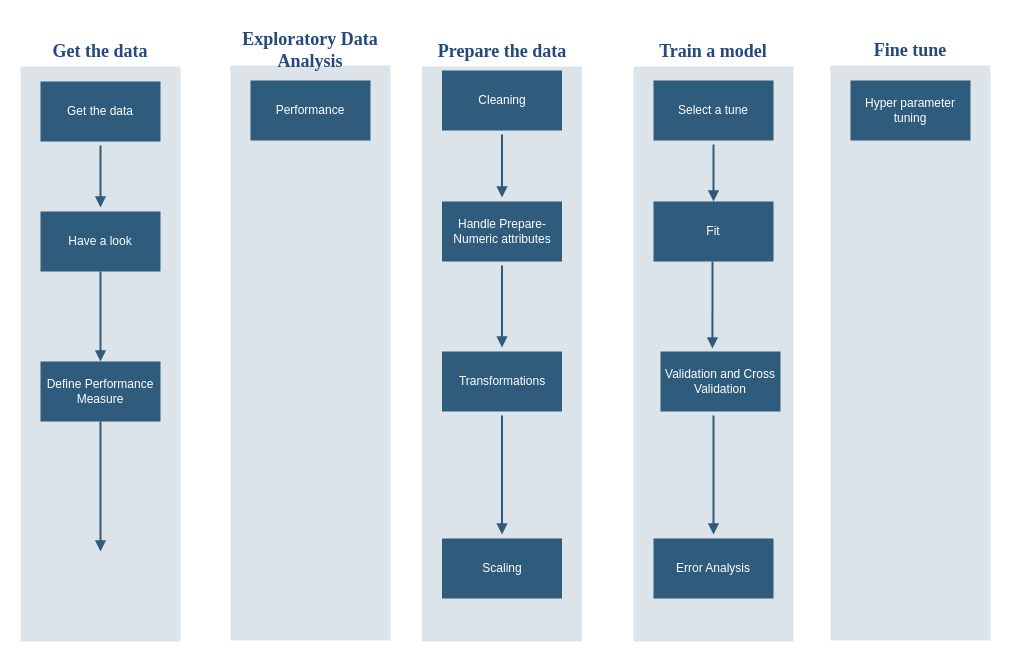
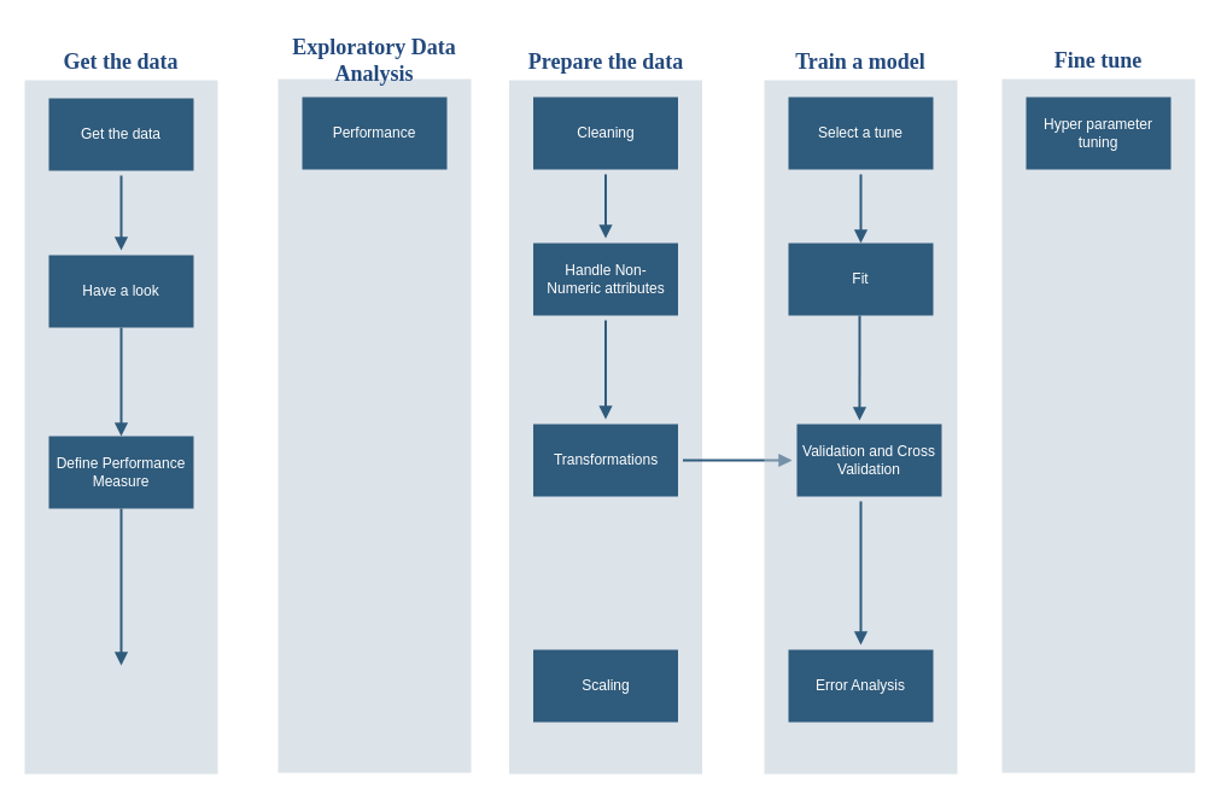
  <mxCell id="0" />
  <mxCell id="1" parent="0" />
  <mxCell id="2" value="&lt;font color=&quot;#23497d&quot; style=&quot;font-size: 18px&quot;&gt;&lt;b&gt;Get the data&lt;/b&gt;&lt;/font&gt;" style="swimlane;whiteSpace=wrap;fillColor=none;swimlaneFillColor=#BAC8D3;fontColor=#2F5B7C;fontFamily=Tahoma;html=1;strokeColor=none;opacity=50;spacing=2;spacingTop=14;fontStyle=0;startSize=45;" vertex="1" parent="1"><mxGeometry x="20" y="21" width="160" height="620" as="geometry"><mxRectangle x="-200" y="550" width="80" height="60" as="alternateBounds" /></mxGeometry></mxCell>
  <mxCell id="3" value="Get the data" style="whiteSpace=wrap;shadow=0;fontColor=#FFFFFF;fontFamily=Helvetica;fontStyle=0;html=1;fontSize=12;plain-purple;strokeColor=none;fillColor=#2f5b7c;gradientColor=none;spacing=6;verticalAlign=middle;perimeterSpacing=0;" vertex="1" parent="2"><mxGeometry x="20" y="60" width="120" height="60" as="geometry" /></mxCell>
  <mxCell id="4" value="Have a look" style="whiteSpace=wrap;strokeColor=none;fillColor=#2f5b7c;shadow=0;fontColor=#FFFFFF;fontFamily=Helvetica;fontStyle=0;html=1;fontSize=12;spacing=6;verticalAlign=middle;perimeterSpacing=0;" vertex="1" parent="2"><mxGeometry x="20" y="190" width="120" height="60" as="geometry" /></mxCell>
  <mxCell id="5" value="" style="edgeStyle=segmentEdgeStyle;strokeColor=#2F5B7C;strokeWidth=2;html=1;endArrow=block;endFill=1;fontStyle=2;targetPerimeterSpacing=4;sourcePerimeterSpacing=4;" edge="1" parent="2" source="3" target="4"><mxGeometry width="100" height="100" relative="1" as="geometry"><mxPoint x="160" y="110" as="sourcePoint" /><mxPoint x="260" y="185" as="targetPoint" /></mxGeometry></mxCell>
  <mxCell id="6" value="Define Performance Measure" style="whiteSpace=wrap;strokeColor=none;fillColor=#2f5b7c;shadow=0;fontColor=#FFFFFF;fontFamily=Helvetica;fontStyle=0;html=1;fontSize=12;spacing=6;verticalAlign=middle;perimeterSpacing=0;" vertex="1" parent="2"><mxGeometry x="20" y="340" width="120" height="60" as="geometry" /></mxCell>
  <mxCell id="7" value="" style="edgeStyle=segmentEdgeStyle;strokeColor=#2F5B7C;strokeWidth=2;html=1;endArrow=block;endFill=1;fontStyle=2;targetPerimeterSpacing=4;sourcePerimeterSpacing=4;entryX=0.5;entryY=0;entryDx=0;entryDy=0;" edge="1" parent="2" target="6"><mxGeometry width="100" height="100" relative="1" as="geometry"><mxPoint x="80" y="250" as="sourcePoint" /><mxPoint x="80" y="326" as="targetPoint" /></mxGeometry></mxCell>
  <mxCell id="8" value="" style="edgeStyle=segmentEdgeStyle;strokeColor=#2F5B7C;strokeWidth=2;html=1;endArrow=block;endFill=1;fontStyle=2;targetPerimeterSpacing=4;sourcePerimeterSpacing=4;" edge="1" parent="2"><mxGeometry width="100" height="100" relative="1" as="geometry"><mxPoint x="80" y="400" as="sourcePoint" /><mxPoint x="80" y="530" as="targetPoint" /></mxGeometry></mxCell>
  <mxCell id="9" value="&lt;font color=&quot;#23497d&quot; style=&quot;font-size: 18px&quot;&gt;&lt;b&gt;Exploratory Data Analysis&lt;/b&gt;&lt;/font&gt;" style="swimlane;whiteSpace=wrap;fillColor=none;swimlaneFillColor=#BAC8D3;fontColor=#2F5B7C;fontFamily=Tahoma;html=1;strokeColor=none;opacity=50;spacing=2;spacingTop=14;fontStyle=0;startSize=45;" vertex="1" parent="1"><mxGeometry x="230" y="20" width="160" height="620" as="geometry"><mxRectangle x="-200" y="550" width="80" height="60" as="alternateBounds" /></mxGeometry></mxCell>
  <mxCell id="10" value="Performance" style="whiteSpace=wrap;shadow=0;fontColor=#FFFFFF;fontFamily=Helvetica;fontStyle=0;html=1;fontSize=12;plain-purple;strokeColor=none;fillColor=#2f5b7c;gradientColor=none;spacing=6;verticalAlign=middle;perimeterSpacing=0;" vertex="1" parent="9"><mxGeometry x="20" y="60" width="120" height="60" as="geometry" /></mxCell>
  <mxCell id="11" value="&lt;font color=&quot;#23497d&quot; style=&quot;font-size: 18px&quot;&gt;&lt;b&gt;Prepare the data&lt;/b&gt;&lt;/font&gt;" style="swimlane;whiteSpace=wrap;fillColor=none;swimlaneFillColor=#BAC8D3;fontColor=#2F5B7C;fontFamily=Tahoma;html=1;strokeColor=none;opacity=50;spacing=2;spacingTop=14;fontStyle=0;startSize=45;" vertex="1" parent="1"><mxGeometry x="421.5" y="21" width="160" height="620" as="geometry"><mxRectangle x="-200" y="550" width="80" height="60" as="alternateBounds" /></mxGeometry></mxCell>
- <mxCell id="12" value="Cleaning" style="whiteSpace=wrap;shadow=0;fontColor=#FFFFFF;fontFamily=Helvetica;fontStyle=0;html=1;fontSize=12;plain-purple;strokeColor=none;fillColor=#2f5b7c;gradientColor=none;spacing=6;verticalAlign=middle;perimeterSpacing=0;" vertex="1" parent="11"><mxGeometry x="20" y="49" width="120" height="60" as="geometry" /></mxCell>
- <mxCell id="13" value="Handle Prepare-Numeric attributes" style="whiteSpace=wrap;strokeColor=none;fillColor=#2f5b7c;shadow=0;fontColor=#FFFFFF;fontFamily=Helvetica;fontStyle=0;html=1;fontSize=12;spacing=6;verticalAlign=middle;perimeterSpacing=0;" vertex="1" parent="11"><mxGeometry x="20" y="180" width="120" height="60" as="geometry" /></mxCell>
+ <mxCell id="12" value="Cleaning" style="whiteSpace=wrap;shadow=0;fontColor=#FFFFFF;fontFamily=Helvetica;fontStyle=0;html=1;fontSize=12;plain-purple;strokeColor=none;fillColor=#2f5b7c;gradientColor=none;spacing=6;verticalAlign=middle;perimeterSpacing=0;" vertex="1" parent="11"><mxGeometry x="20" y="59" width="120" height="60" as="geometry" /></mxCell>
+ <mxCell id="13" value="Handle Non-Numeric attributes" style="whiteSpace=wrap;strokeColor=none;fillColor=#2f5b7c;shadow=0;fontColor=#FFFFFF;fontFamily=Helvetica;fontStyle=0;html=1;fontSize=12;spacing=6;verticalAlign=middle;perimeterSpacing=0;" vertex="1" parent="11"><mxGeometry x="20" y="180" width="120" height="60" as="geometry" /></mxCell>
  <mxCell id="14" value="Scaling" style="whiteSpace=wrap;strokeColor=none;fillColor=#2f5b7c;shadow=0;fontColor=#FFFFFF;fontFamily=Helvetica;fontStyle=0;html=1;fontSize=12;spacing=6;verticalAlign=middle;perimeterSpacing=0;" vertex="1" parent="11"><mxGeometry x="20" y="517" width="120" height="60" as="geometry" /></mxCell>
- <mxCell id="15" value="" style="edgeStyle=segmentEdgeStyle;strokeColor=#2F5B7C;strokeWidth=2;html=1;endArrow=block;endFill=1;fontStyle=2;targetPerimeterSpacing=4;sourcePerimeterSpacing=4;" edge="1" parent="11" source="17" target="14"><mxGeometry width="100" height="100" relative="1" as="geometry"><mxPoint x="170" y="397.5" as="sourcePoint" /><mxPoint x="270" y="472.5" as="targetPoint" /></mxGeometry></mxCell>
+ <mxCell id="15" value="" style="edgeStyle=segmentEdgeStyle;strokeColor=#2F5B7C;strokeWidth=2;html=1;endArrow=block;endFill=1;fontStyle=2;targetPerimeterSpacing=4;sourcePerimeterSpacing=4;" edge="1" parent="11" source="17" target="21"><mxGeometry width="100" height="100" relative="1" as="geometry"><mxPoint x="170" y="397.5" as="sourcePoint" /><mxPoint x="270" y="472.5" as="targetPoint" /></mxGeometry></mxCell>
  <mxCell id="16" value="" style="edgeStyle=segmentEdgeStyle;strokeColor=#2F5B7C;strokeWidth=2;html=1;endArrow=block;endFill=1;fontStyle=2;targetPerimeterSpacing=4;sourcePerimeterSpacing=4;" edge="1" parent="11" source="12" target="13"><mxGeometry width="100" height="100" relative="1" as="geometry"><mxPoint x="160" y="110" as="sourcePoint" /><mxPoint x="260" y="185" as="targetPoint" /></mxGeometry></mxCell>
  <mxCell id="17" value="Transformations" style="whiteSpace=wrap;strokeColor=none;fillColor=#2f5b7c;shadow=0;fontColor=#FFFFFF;fontFamily=Helvetica;fontStyle=0;html=1;fontSize=12;spacing=6;verticalAlign=middle;perimeterSpacing=0;" vertex="1" parent="11"><mxGeometry x="20" y="330" width="120" height="60" as="geometry" /></mxCell>
  <mxCell id="18" value="" style="edgeStyle=segmentEdgeStyle;strokeColor=#2F5B7C;strokeWidth=2;html=1;endArrow=block;endFill=1;fontStyle=2;targetPerimeterSpacing=4;sourcePerimeterSpacing=4;" edge="1" parent="11" source="13" target="17"><mxGeometry width="100" height="100" relative="1" as="geometry"><mxPoint x="280" y="804" as="sourcePoint" /><mxPoint x="280" y="1083" as="targetPoint" /></mxGeometry></mxCell>
  <mxCell id="19" value="&lt;font color=&quot;#23497d&quot; style=&quot;font-size: 18px&quot;&gt;&lt;b&gt;Train a model&lt;/b&gt;&lt;/font&gt;" style="swimlane;whiteSpace=wrap;fillColor=none;swimlaneFillColor=#BAC8D3;fontColor=#2F5B7C;fontFamily=Tahoma;html=1;strokeColor=none;opacity=50;spacing=2;spacingTop=14;fontStyle=0;startSize=45;" vertex="1" parent="1"><mxGeometry x="633" y="21" width="160" height="620" as="geometry"><mxRectangle x="-200" y="550" width="80" height="60" as="alternateBounds" /></mxGeometry></mxCell>
  <mxCell id="20" value="Select a tune" style="whiteSpace=wrap;shadow=0;fontColor=#FFFFFF;fontFamily=Helvetica;fontStyle=0;html=1;fontSize=12;plain-purple;strokeColor=none;fillColor=#2f5b7c;gradientColor=none;spacing=6;verticalAlign=middle;perimeterSpacing=0;" vertex="1" parent="19"><mxGeometry x="20" y="59" width="120" height="60" as="geometry" /></mxCell>
  <mxCell id="21" value="Validation and Cross Validation" style="whiteSpace=wrap;strokeColor=none;fillColor=#2f5b7c;shadow=0;fontColor=#FFFFFF;fontFamily=Helvetica;fontStyle=0;html=1;fontSize=12;spacing=6;verticalAlign=middle;perimeterSpacing=0;" vertex="1" parent="19"><mxGeometry x="27" y="330" width="120" height="60" as="geometry" /></mxCell>
  <mxCell id="22" value="" style="edgeStyle=segmentEdgeStyle;strokeColor=#2F5B7C;strokeWidth=2;html=1;endArrow=block;endFill=1;fontStyle=2;targetPerimeterSpacing=4;sourcePerimeterSpacing=4;" edge="1" parent="19" source="20"><mxGeometry width="100" height="100" relative="1" as="geometry"><mxPoint x="160" y="110" as="sourcePoint" /><mxPoint x="80" y="180" as="targetPoint" /></mxGeometry></mxCell>
  <mxCell id="23" value="Error Analysis" style="whiteSpace=wrap;strokeColor=none;fillColor=#2f5b7c;shadow=0;fontColor=#FFFFFF;fontFamily=Helvetica;fontStyle=0;html=1;fontSize=12;spacing=6;verticalAlign=middle;perimeterSpacing=0;" vertex="1" parent="19"><mxGeometry x="20" y="517" width="120" height="60" as="geometry" /></mxCell>
  <mxCell id="24" value="" style="edgeStyle=segmentEdgeStyle;strokeColor=#2F5B7C;strokeWidth=2;html=1;endArrow=block;endFill=1;fontStyle=2;targetPerimeterSpacing=4;sourcePerimeterSpacing=4;" edge="1" parent="19" source="21" target="23"><mxGeometry width="100" height="100" relative="1" as="geometry"><mxPoint x="280" y="804" as="sourcePoint" /><mxPoint x="280" y="1083" as="targetPoint" /><Array as="points"><mxPoint x="80" y="450" /><mxPoint x="80" y="450" /></Array></mxGeometry></mxCell>
  <mxCell id="25" value="Fit" style="whiteSpace=wrap;strokeColor=none;fillColor=#2f5b7c;shadow=0;fontColor=#FFFFFF;fontFamily=Helvetica;fontStyle=0;html=1;fontSize=12;spacing=6;verticalAlign=middle;perimeterSpacing=0;" vertex="1" parent="19"><mxGeometry x="20" y="180" width="120" height="60" as="geometry" /></mxCell>
  <mxCell id="26" value="" style="edgeStyle=segmentEdgeStyle;strokeColor=#2F5B7C;strokeWidth=2;html=1;endArrow=block;endFill=1;fontStyle=2;targetPerimeterSpacing=4;sourcePerimeterSpacing=4;entryX=0.433;entryY=-0.05;entryDx=0;entryDy=0;entryPerimeter=0;" edge="1" parent="19" target="21"><mxGeometry width="100" height="100" relative="1" as="geometry"><mxPoint x="79" y="240" as="sourcePoint" /><mxPoint x="79" y="322" as="targetPoint" /></mxGeometry></mxCell>
  <mxCell id="27" value="&lt;font color=&quot;#23497d&quot; style=&quot;font-size: 18px&quot;&gt;&lt;b&gt;Fine tune&lt;/b&gt;&lt;/font&gt;" style="swimlane;whiteSpace=wrap;fillColor=none;swimlaneFillColor=#BAC8D3;fontColor=#2F5B7C;fontFamily=Tahoma;html=1;strokeColor=none;opacity=50;spacing=2;spacingTop=14;fontStyle=0;startSize=45;" vertex="1" parent="1"><mxGeometry x="830" y="20" width="160" height="620" as="geometry"><mxRectangle x="-200" y="550" width="80" height="60" as="alternateBounds" /></mxGeometry></mxCell>
  <mxCell id="28" value="Hyper parameter tuning" style="whiteSpace=wrap;shadow=0;fontColor=#FFFFFF;fontFamily=Helvetica;fontStyle=0;html=1;fontSize=12;plain-purple;strokeColor=none;fillColor=#2f5b7c;gradientColor=none;spacing=6;verticalAlign=middle;perimeterSpacing=0;" vertex="1" parent="27"><mxGeometry x="20" y="60" width="120" height="60" as="geometry" /></mxCell>
